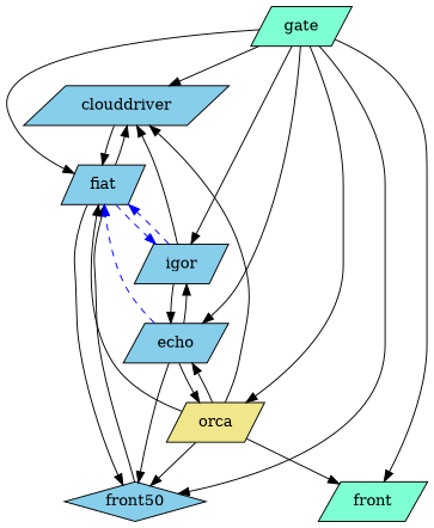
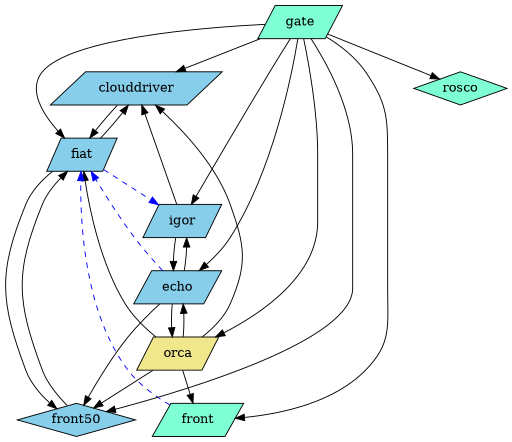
  strict digraph {
    node [fillcolor=skyblue shape=parallelogram style=filled]
    n1 [label=clouddriver]
    n2 [label=fiat]
    n3 [label=front50 shape=diamond]
    n4 [label=igor]
    n5 [label=echo]
    n6 [fillcolor=khaki label=orca]
    n7 [fillcolor=aquamarine label=front]
    n8 [fillcolor=aquamarine label=gate]
+   n9 [fillcolor=aquamarine label=rosco shape=diamond]
    n1 -> n2
    n2 -> n1
    n2 -> n3
    n2 -> n4 [color=blue style=dashed]
    n3 -> n2
    n4 -> n1
-   n4 -> n2 [color=blue style=dashed]
+   n7 -> n2 [color=blue style=dashed]
    n4 -> n5
    n5 -> n2 [color=blue style=dashed]
    n5 -> n3
    n5 -> n4
    n5 -> n6
    n6 -> n1
    n6 -> n2
    n6 -> n3
    n6 -> n5
    n6 -> n7
    n8 -> n1
    n8 -> n2
    n8 -> n3
    n8 -> n4
    n8 -> n5
    n8 -> n6
    n8 -> n7
+   n8 -> n9
  }
